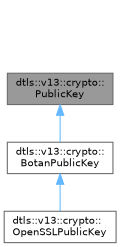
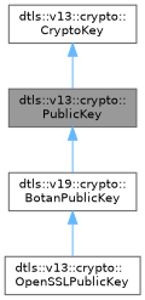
  digraph {
    node [color=gray40 fillcolor=white fontname=Helvetica fontsize=10 shape=box style=filled]
    edge [color=steelblue1 dir=back fontname=Helvetica fontsize=10 labelfontname=Helvetica labelfontsize=10 style=solid]
    n1 [fillcolor=grey60 fontcolor=black height=0.2 label="dtls::v13::crypto::\lPublicKey" width=0.4]
-   n2 [height=0.2 label="dtls::v13::crypto::\lBotanPublicKey" width=0.4]
+   n2 [height=0.2 label="dtls::v19::crypto::\lBotanPublicKey" width=0.4]
    n3 [height=0.2 label="dtls::v13::crypto::\lOpenSSLPublicKey" width=0.4]
+   n4 [height=0.2 label="dtls::v13::crypto::\lCryptoKey" width=0.4]
    n1 -> n2
    n2 -> n3
+   n4 -> n1
  }
